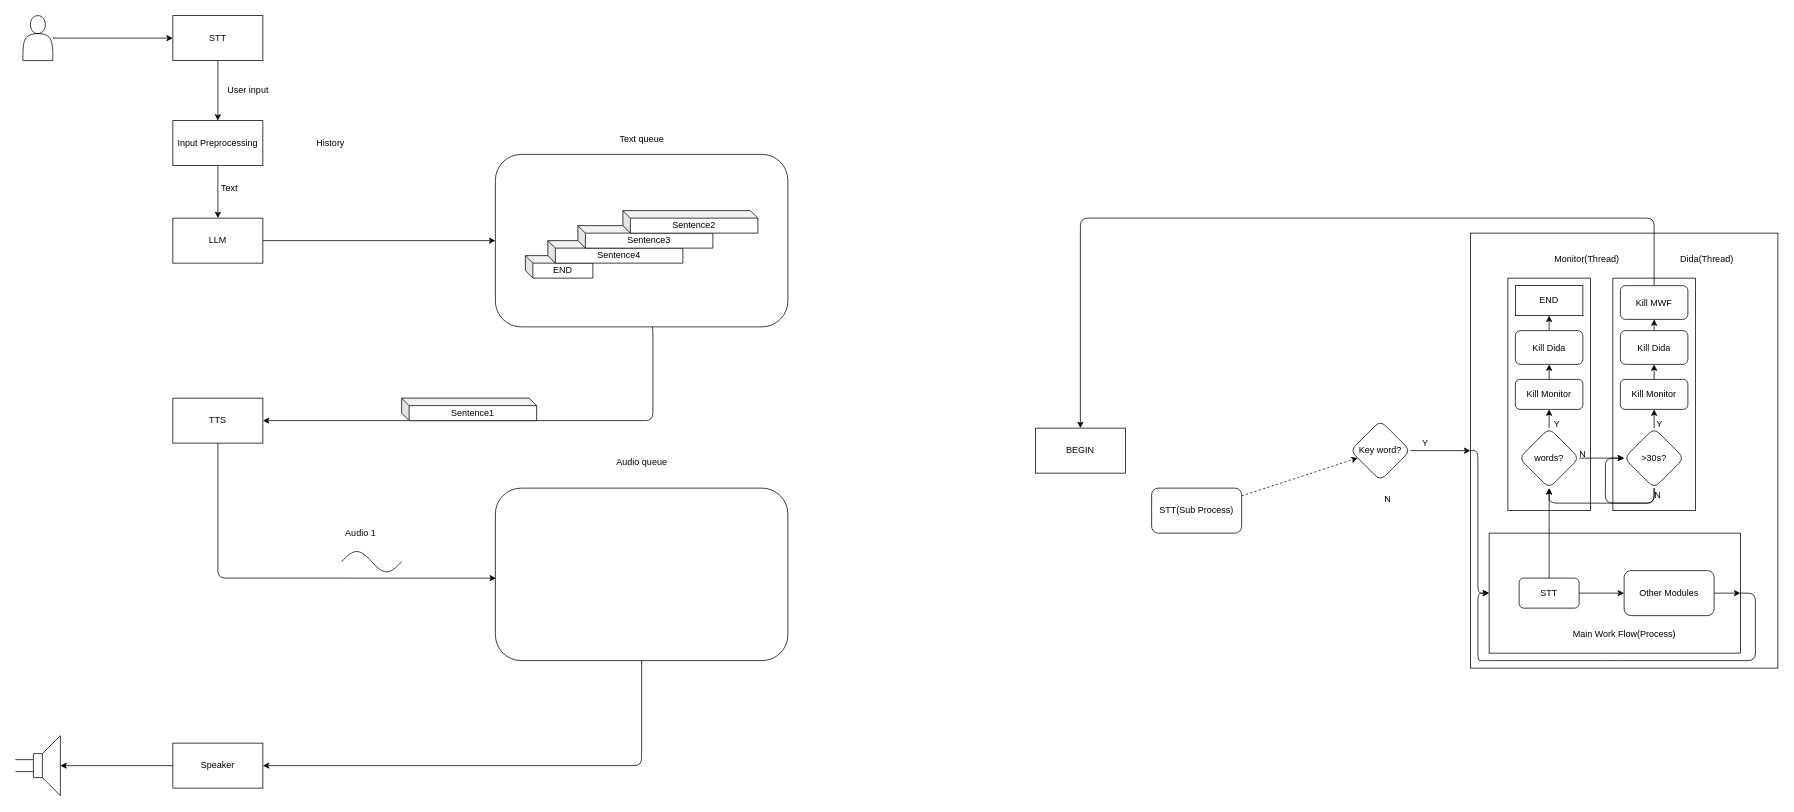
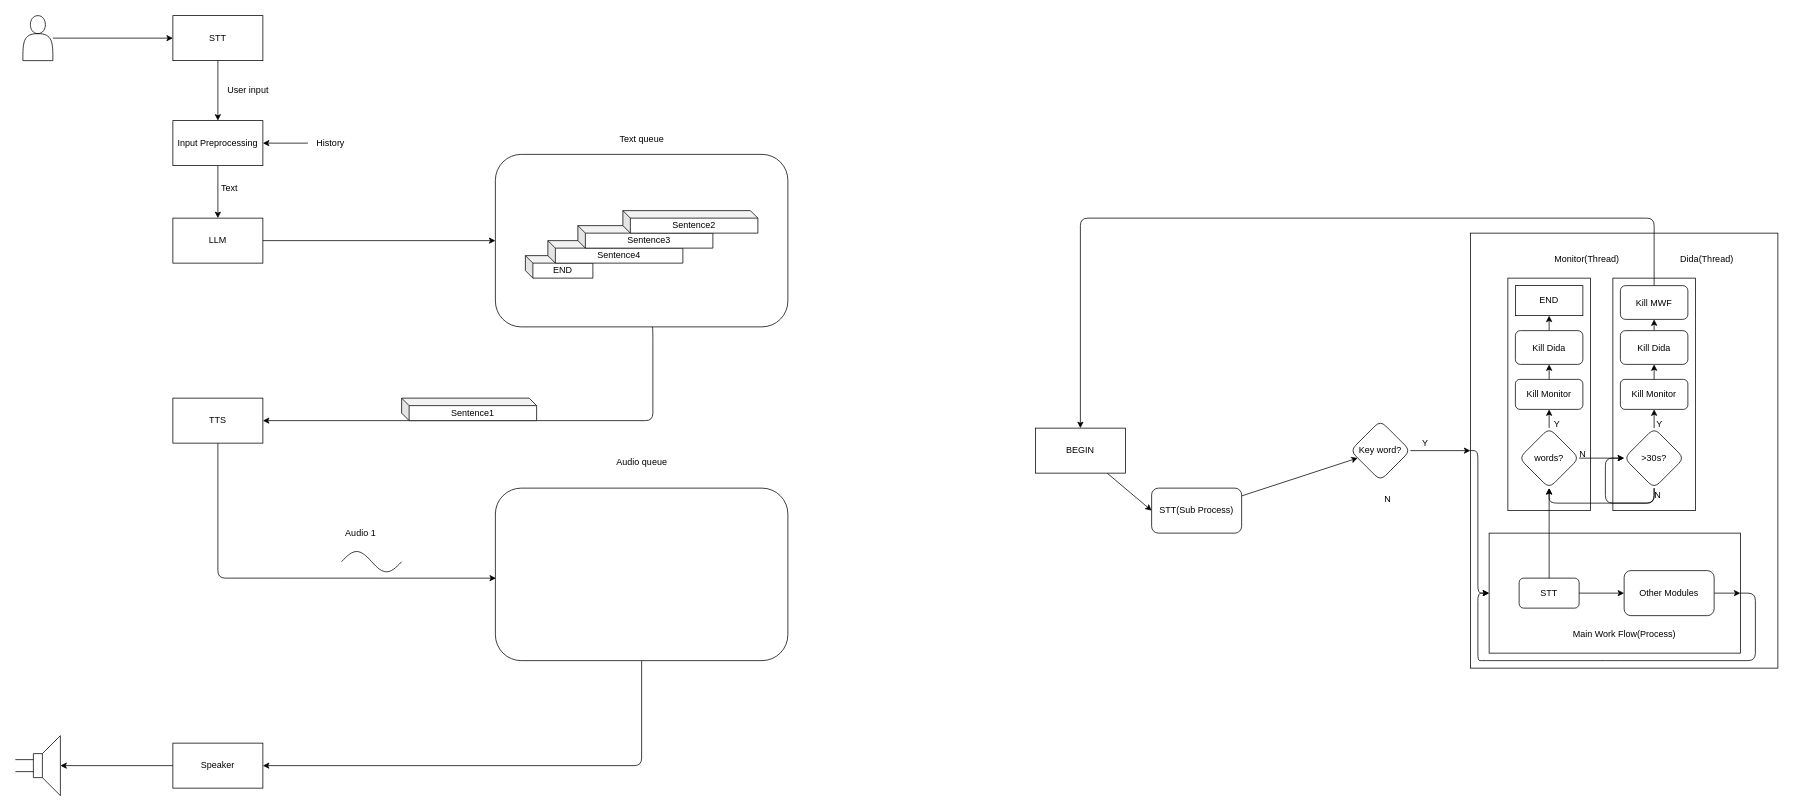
  <mxCell id="0" />
  <mxCell id="1" parent="0" />
  <mxCell id="2" value="" style="rounded=0;whiteSpace=wrap;html=1;" parent="1" vertex="1"><mxGeometry x="1960" y="310" width="410" height="580" as="geometry" /></mxCell>
  <mxCell id="3" style="edgeStyle=none;html=1;exitX=0;exitY=0.5;exitDx=0;exitDy=0;entryX=0;entryY=0.5;entryDx=0;entryDy=0;" parent="1" source="2" target="68" edge="1"><mxGeometry relative="1" as="geometry"><Array as="points"><mxPoint x="1970" y="600" /><mxPoint x="1970" y="790" /></Array></mxGeometry></mxCell>
  <mxCell id="4" value="" style="rounded=0;whiteSpace=wrap;html=1;" parent="1" vertex="1"><mxGeometry x="2150" y="370" width="110" height="310" as="geometry" /></mxCell>
  <mxCell id="5" value="" style="rounded=0;whiteSpace=wrap;html=1;" parent="1" vertex="1"><mxGeometry x="2010" y="370" width="110" height="310" as="geometry" /></mxCell>
  <mxCell id="6" style="edgeStyle=none;html=1;entryX=1;entryY=0.5;entryDx=0;entryDy=0;" parent="1" source="23" target="16" edge="1"><mxGeometry relative="1" as="geometry"><Array as="points"><mxPoint x="870" y="440" /><mxPoint x="870" y="560" /></Array></mxGeometry></mxCell>
  <mxCell id="7" style="edgeStyle=none;html=1;" parent="1" source="8" target="10" edge="1"><mxGeometry relative="1" as="geometry"><mxPoint x="290" y="50" as="targetPoint" /></mxGeometry></mxCell>
  <mxCell id="8" value="" style="shape=actor;whiteSpace=wrap;html=1;" parent="1" vertex="1"><mxGeometry x="30" y="20" width="40" height="60" as="geometry" /></mxCell>
  <mxCell id="9" value="" style="edgeStyle=none;html=1;" parent="1" source="10" target="32" edge="1"><mxGeometry relative="1" as="geometry"><mxPoint x="290" y="160" as="targetPoint" /></mxGeometry></mxCell>
  <mxCell id="10" value="STT" style="rounded=0;whiteSpace=wrap;html=1;" parent="1" vertex="1"><mxGeometry x="230" y="20" width="120" height="60" as="geometry" /></mxCell>
  <mxCell id="11" style="edgeStyle=none;html=1;entryX=0;entryY=0.5;entryDx=0;entryDy=0;" parent="1" source="12" target="23" edge="1"><mxGeometry relative="1" as="geometry"><mxPoint x="670" y="160" as="targetPoint" /></mxGeometry></mxCell>
  <mxCell id="12" value="LLM" style="rounded=0;whiteSpace=wrap;html=1;" parent="1" vertex="1"><mxGeometry x="230" y="290" width="120" height="60" as="geometry" /></mxCell>
  <mxCell id="13" value="Text" style="text;html=1;align=center;verticalAlign=middle;resizable=0;points=[];autosize=1;strokeColor=none;fillColor=none;" parent="1" vertex="1"><mxGeometry x="280" y="235" width="50" height="30" as="geometry" /></mxCell>
  <mxCell id="14" value="Sentence1" style="shape=cube;whiteSpace=wrap;html=1;boundedLbl=1;backgroundOutline=1;darkOpacity=0.05;darkOpacity2=0.1;size=10;" parent="1" vertex="1"><mxGeometry x="535" y="530" width="180" height="30" as="geometry" /></mxCell>
  <mxCell id="15" style="edgeStyle=none;html=1;entryX=0.002;entryY=0.522;entryDx=0;entryDy=0;entryPerimeter=0;" parent="1" source="16" target="18" edge="1"><mxGeometry relative="1" as="geometry"><Array as="points"><mxPoint x="290" y="770" /></Array></mxGeometry></mxCell>
  <mxCell id="16" value="TTS" style="rounded=0;whiteSpace=wrap;html=1;" parent="1" vertex="1"><mxGeometry x="230" y="530" width="120" height="60" as="geometry" /></mxCell>
  <mxCell id="17" style="edgeStyle=none;html=1;entryX=1;entryY=0.5;entryDx=0;entryDy=0;" parent="1" source="18" target="30" edge="1"><mxGeometry relative="1" as="geometry"><Array as="points"><mxPoint x="855" y="1020" /></Array></mxGeometry></mxCell>
  <mxCell id="18" value="" style="rounded=1;whiteSpace=wrap;html=1;" parent="1" vertex="1"><mxGeometry x="660" y="650" width="390" height="230" as="geometry" /></mxCell>
  <mxCell id="19" value="Audio queue" style="text;html=1;align=center;verticalAlign=middle;resizable=0;points=[];autosize=1;strokeColor=none;fillColor=none;" parent="1" vertex="1"><mxGeometry x="810" y="600" width="90" height="30" as="geometry" /></mxCell>
  <mxCell id="20" value="" style="pointerEvents=1;verticalLabelPosition=bottom;shadow=0;dashed=0;align=center;html=1;verticalAlign=top;shape=mxgraph.electrical.waveforms.sine_wave;" parent="1" vertex="1"><mxGeometry x="455" y="730" width="80" height="36.18" as="geometry" /></mxCell>
  <mxCell id="21" value="Audio 1" style="text;html=1;align=center;verticalAlign=middle;resizable=0;points=[];autosize=1;strokeColor=none;fillColor=none;" parent="1" vertex="1"><mxGeometry x="450" y="695" width="60" height="30" as="geometry" /></mxCell>
  <mxCell id="22" value="" style="pointerEvents=1;verticalLabelPosition=bottom;shadow=0;dashed=0;align=center;html=1;verticalAlign=top;shape=mxgraph.electrical.electro-mechanical.loudspeaker;" parent="1" vertex="1"><mxGeometry x="20" y="980" width="60" height="80" as="geometry" /></mxCell>
  <mxCell id="23" value="" style="rounded=1;whiteSpace=wrap;html=1;" parent="1" vertex="1"><mxGeometry x="660" y="205" width="390" height="230" as="geometry" /></mxCell>
  <mxCell id="24" value="END" style="shape=cube;whiteSpace=wrap;html=1;boundedLbl=1;backgroundOutline=1;darkOpacity=0.05;darkOpacity2=0.1;size=10;" parent="1" vertex="1"><mxGeometry x="700" y="340" width="90" height="30" as="geometry" /></mxCell>
  <mxCell id="25" value="Sentence4" style="shape=cube;whiteSpace=wrap;html=1;boundedLbl=1;backgroundOutline=1;darkOpacity=0.05;darkOpacity2=0.1;size=10;" parent="1" vertex="1"><mxGeometry x="730" y="320" width="180" height="30" as="geometry" /></mxCell>
  <mxCell id="26" value="Sentence3" style="shape=cube;whiteSpace=wrap;html=1;boundedLbl=1;backgroundOutline=1;darkOpacity=0.05;darkOpacity2=0.1;size=10;" parent="1" vertex="1"><mxGeometry x="770" y="300" width="180" height="30" as="geometry" /></mxCell>
  <mxCell id="27" value="Sentence2" style="shape=cube;whiteSpace=wrap;html=1;boundedLbl=1;backgroundOutline=1;darkOpacity=0.05;darkOpacity2=0.1;size=10;" parent="1" vertex="1"><mxGeometry x="830" y="280" width="180" height="30" as="geometry" /></mxCell>
  <mxCell id="28" value="Text queue" style="text;html=1;align=center;verticalAlign=middle;resizable=0;points=[];autosize=1;strokeColor=none;fillColor=none;" parent="1" vertex="1"><mxGeometry x="815" y="170" width="80" height="30" as="geometry" /></mxCell>
  <mxCell id="29" style="edgeStyle=none;html=1;entryX=1;entryY=0.5;entryDx=0;entryDy=0;entryPerimeter=0;" parent="1" source="30" target="22" edge="1"><mxGeometry relative="1" as="geometry" /></mxCell>
  <mxCell id="30" value="Speaker" style="rounded=0;whiteSpace=wrap;html=1;" parent="1" vertex="1"><mxGeometry x="230" y="990" width="120" height="60" as="geometry" /></mxCell>
  <mxCell id="31" style="edgeStyle=none;html=1;entryX=0.5;entryY=0;entryDx=0;entryDy=0;" parent="1" source="32" target="12" edge="1"><mxGeometry relative="1" as="geometry" /></mxCell>
  <mxCell id="32" value="Input Preprocessing" style="rounded=0;whiteSpace=wrap;html=1;" parent="1" vertex="1"><mxGeometry x="230" y="160" width="120" height="60" as="geometry" /></mxCell>
  <mxCell id="33" value="User input" style="text;html=1;align=center;verticalAlign=middle;resizable=0;points=[];autosize=1;strokeColor=none;fillColor=none;" parent="1" vertex="1"><mxGeometry x="290" y="105" width="80" height="30" as="geometry" /></mxCell>
+ <mxCell id="34" style="edgeStyle=none;html=1;entryX=1;entryY=0.5;entryDx=0;entryDy=0;" parent="1" source="35" target="32" edge="1"><mxGeometry relative="1" as="geometry" /></mxCell>
  <mxCell id="35" value="History" style="text;html=1;align=center;verticalAlign=middle;resizable=0;points=[];autosize=1;strokeColor=none;fillColor=none;" parent="1" vertex="1"><mxGeometry x="410" y="175" width="60" height="30" as="geometry" /></mxCell>
- <mxCell id="36" value="" style="edgeStyle=none;html=1;dashed=1;" parent="1" source="37" target="39" edge="1"><mxGeometry relative="1" as="geometry" /></mxCell>
+ <mxCell id="36" value="" style="edgeStyle=none;html=1;" parent="1" source="37" target="39" edge="1"><mxGeometry relative="1" as="geometry" /></mxCell>
  <mxCell id="37" value="STT(Sub Process)" style="rounded=1;whiteSpace=wrap;html=1;" parent="1" vertex="1"><mxGeometry x="1535" y="650" width="120" height="60" as="geometry" /></mxCell>
  <mxCell id="38" value="" style="edgeStyle=none;html=1;entryX=0;entryY=0.5;entryDx=0;entryDy=0;" parent="1" source="39" target="2" edge="1"><mxGeometry relative="1" as="geometry"><mxPoint x="1940" y="600" as="targetPoint" /></mxGeometry></mxCell>
  <mxCell id="39" value="Key word?" style="rhombus;whiteSpace=wrap;html=1;rounded=1;" parent="1" vertex="1"><mxGeometry x="1800" y="560" width="80" height="80" as="geometry" /></mxCell>
+ <mxCell id="40" style="edgeStyle=none;html=1;entryX=0;entryY=0.5;entryDx=0;entryDy=0;" parent="1" source="41" target="37" edge="1"><mxGeometry relative="1" as="geometry" /></mxCell>
  <mxCell id="41" value="BEGIN" style="rounded=0;whiteSpace=wrap;html=1;" parent="1" vertex="1"><mxGeometry x="1380" y="570" width="120" height="60" as="geometry" /></mxCell>
  <mxCell id="42" value="N" style="text;html=1;strokeColor=none;fillColor=none;align=center;verticalAlign=middle;whiteSpace=wrap;rounded=0;" parent="1" vertex="1"><mxGeometry x="1820" y="650" width="60" height="30" as="geometry" /></mxCell>
  <mxCell id="43" value="Y" style="text;html=1;strokeColor=none;fillColor=none;align=center;verticalAlign=middle;whiteSpace=wrap;rounded=0;" parent="1" vertex="1"><mxGeometry x="1880" y="580" width="40" height="20" as="geometry" /></mxCell>
  <mxCell id="44" value="" style="edgeStyle=none;html=1;" parent="1" source="46" target="48" edge="1"><mxGeometry relative="1" as="geometry" /></mxCell>
  <mxCell id="45" style="edgeStyle=none;html=1;entryX=0;entryY=0.5;entryDx=0;entryDy=0;" parent="1" source="46" target="53" edge="1"><mxGeometry relative="1" as="geometry" /></mxCell>
  <mxCell id="46" value="words?" style="rhombus;whiteSpace=wrap;html=1;rounded=1;" parent="1" vertex="1"><mxGeometry x="2025" y="570" width="80" height="80" as="geometry" /></mxCell>
  <mxCell id="47" value="" style="edgeStyle=none;html=1;" parent="1" source="48" target="60" edge="1"><mxGeometry relative="1" as="geometry" /></mxCell>
  <mxCell id="48" value="Kill Monitor" style="whiteSpace=wrap;html=1;rounded=1;" parent="1" vertex="1"><mxGeometry x="2020" y="505" width="90" height="40" as="geometry" /></mxCell>
  <mxCell id="49" value="Y" style="text;html=1;align=center;verticalAlign=middle;resizable=0;points=[];autosize=1;strokeColor=none;fillColor=none;" parent="1" vertex="1"><mxGeometry x="2060" y="550" width="30" height="30" as="geometry" /></mxCell>
  <mxCell id="50" value="" style="edgeStyle=none;html=1;entryX=0.5;entryY=0;entryDx=0;entryDy=0;exitX=0.5;exitY=0;exitDx=0;exitDy=0;" parent="1" source="67" target="41" edge="1"><mxGeometry relative="1" as="geometry"><mxPoint x="2305" y="520" as="targetPoint" /><Array as="points"><mxPoint x="2205" y="290" /><mxPoint x="1440" y="290" /></Array></mxGeometry></mxCell>
  <mxCell id="51" style="edgeStyle=none;html=1;entryX=0.5;entryY=1;entryDx=0;entryDy=0;exitX=0.5;exitY=1;exitDx=0;exitDy=0;" parent="1" source="53" target="46" edge="1"><mxGeometry relative="1" as="geometry"><Array as="points"><mxPoint x="2205" y="670" /><mxPoint x="2065" y="670" /></Array></mxGeometry></mxCell>
  <mxCell id="52" style="edgeStyle=none;html=1;" parent="1" source="53" target="62" edge="1"><mxGeometry relative="1" as="geometry" /></mxCell>
  <mxCell id="53" value="&amp;gt;30s?" style="rhombus;whiteSpace=wrap;html=1;rounded=1;" parent="1" vertex="1"><mxGeometry x="2165" y="570" width="80" height="80" as="geometry" /></mxCell>
  <mxCell id="54" value="Dida(Thread)" style="text;html=1;align=center;verticalAlign=middle;resizable=0;points=[];autosize=1;strokeColor=none;fillColor=none;" parent="1" vertex="1"><mxGeometry x="2230" y="330" width="90" height="30" as="geometry" /></mxCell>
  <mxCell id="55" value="&lt;span style=&quot;&quot;&gt;Monitor(&lt;/span&gt;Thread)" style="text;html=1;align=center;verticalAlign=middle;resizable=0;points=[];autosize=1;strokeColor=none;fillColor=none;" parent="1" vertex="1"><mxGeometry x="2060" y="330" width="110" height="30" as="geometry" /></mxCell>
  <mxCell id="56" value="N" style="text;html=1;strokeColor=none;fillColor=none;align=center;verticalAlign=middle;whiteSpace=wrap;rounded=0;" parent="1" vertex="1"><mxGeometry x="2100" y="595" width="20" height="20" as="geometry" /></mxCell>
  <mxCell id="57" value="N" style="text;html=1;strokeColor=none;fillColor=none;align=center;verticalAlign=middle;whiteSpace=wrap;rounded=0;" parent="1" vertex="1"><mxGeometry x="2200" y="650" width="20" height="20" as="geometry" /></mxCell>
  <mxCell id="58" value="Y" style="text;html=1;strokeColor=none;fillColor=none;align=center;verticalAlign=middle;whiteSpace=wrap;rounded=0;" parent="1" vertex="1"><mxGeometry x="2205" y="555" width="15" height="20" as="geometry" /></mxCell>
  <mxCell id="59" style="edgeStyle=none;html=1;entryX=0.5;entryY=1;entryDx=0;entryDy=0;" parent="1" source="60" target="65" edge="1"><mxGeometry relative="1" as="geometry" /></mxCell>
  <mxCell id="60" value="Kill Dida" style="whiteSpace=wrap;html=1;rounded=1;" parent="1" vertex="1"><mxGeometry x="2020" y="440" width="90" height="45" as="geometry" /></mxCell>
  <mxCell id="61" style="edgeStyle=none;html=1;entryX=0.5;entryY=1;entryDx=0;entryDy=0;" parent="1" source="62" target="64" edge="1"><mxGeometry relative="1" as="geometry" /></mxCell>
  <mxCell id="62" value="Kill Monitor" style="whiteSpace=wrap;html=1;rounded=1;" parent="1" vertex="1"><mxGeometry x="2160" y="505" width="90" height="40" as="geometry" /></mxCell>
  <mxCell id="63" style="edgeStyle=none;html=1;entryX=0.5;entryY=1;entryDx=0;entryDy=0;" parent="1" source="64" target="67" edge="1"><mxGeometry relative="1" as="geometry" /></mxCell>
  <mxCell id="64" value="Kill Dida" style="whiteSpace=wrap;html=1;rounded=1;" parent="1" vertex="1"><mxGeometry x="2160" y="440" width="90" height="45" as="geometry" /></mxCell>
  <mxCell id="65" value="END" style="rounded=0;whiteSpace=wrap;html=1;" parent="1" vertex="1"><mxGeometry x="2020" y="380" width="90" height="40" as="geometry" /></mxCell>
  <mxCell id="66" style="edgeStyle=none;html=1;entryX=0;entryY=0.5;entryDx=0;entryDy=0;exitX=0.5;exitY=1;exitDx=0;exitDy=0;" parent="1" source="53" target="53" edge="1"><mxGeometry relative="1" as="geometry"><Array as="points"><mxPoint x="2205" y="670" /><mxPoint x="2140" y="670" /><mxPoint x="2140" y="610" /></Array></mxGeometry></mxCell>
  <mxCell id="67" value="Kill MWF" style="whiteSpace=wrap;html=1;rounded=1;" parent="1" vertex="1"><mxGeometry x="2160" y="380" width="90" height="45" as="geometry" /></mxCell>
  <mxCell id="68" value="" style="rounded=0;whiteSpace=wrap;html=1;" parent="1" vertex="1"><mxGeometry x="1985" y="710" width="335" height="160" as="geometry" /></mxCell>
  <mxCell id="69" value="STT" style="rounded=1;whiteSpace=wrap;html=1;" parent="1" vertex="1"><mxGeometry x="2025" y="770" width="80" height="40" as="geometry" /></mxCell>
  <mxCell id="70" style="edgeStyle=none;html=1;exitX=1;exitY=0.5;exitDx=0;exitDy=0;entryX=1;entryY=0.5;entryDx=0;entryDy=0;" parent="1" source="71" target="68" edge="1"><mxGeometry relative="1" as="geometry" /></mxCell>
  <mxCell id="71" value="Other Modules" style="whiteSpace=wrap;html=1;rounded=1;" parent="1" vertex="1"><mxGeometry x="2165" y="760" width="120" height="60" as="geometry" /></mxCell>
  <mxCell id="72" value="" style="edgeStyle=none;html=1;" parent="1" source="69" target="71" edge="1"><mxGeometry relative="1" as="geometry" /></mxCell>
  <mxCell id="73" value="Main Work Flow(Process)" style="text;html=1;align=center;verticalAlign=middle;resizable=0;points=[];autosize=1;strokeColor=none;fillColor=none;" parent="1" vertex="1"><mxGeometry x="2085" y="830" width="160" height="30" as="geometry" /></mxCell>
  <mxCell id="74" style="edgeStyle=none;html=1;entryX=0;entryY=0.5;entryDx=0;entryDy=0;exitX=1;exitY=0.5;exitDx=0;exitDy=0;" parent="1" source="68" target="68" edge="1"><mxGeometry relative="1" as="geometry"><Array as="points"><mxPoint x="2340" y="790" /><mxPoint x="2340" y="880" /><mxPoint x="2150" y="880" /><mxPoint x="1980" y="880" /><mxPoint x="1970" y="880" /><mxPoint x="1970" y="790" /></Array></mxGeometry></mxCell>
  <mxCell id="75" value="" style="edgeStyle=none;html=1;exitX=0.5;exitY=0;exitDx=0;exitDy=0;" parent="1" source="69" target="46" edge="1"><mxGeometry relative="1" as="geometry"><mxPoint x="2065" y="620" as="sourcePoint" /></mxGeometry></mxCell>
